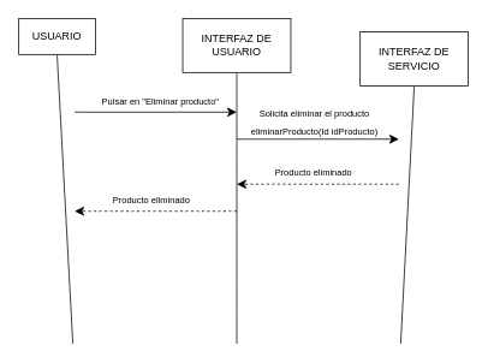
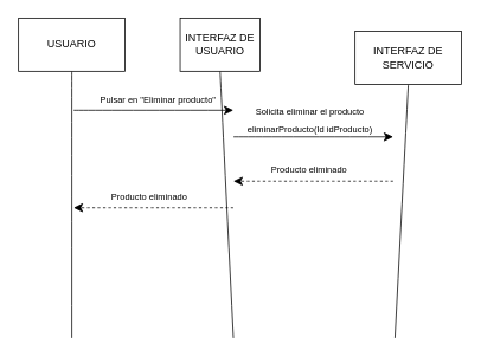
  <mxCell id="0" />
  <mxCell id="1" parent="0" />
  <mxCell id="2" style="edgeStyle=none;curved=1;rounded=0;orthogonalLoop=1;jettySize=auto;html=1;exitX=0.5;exitY=1;exitDx=0;exitDy=0;entryX=0.5;entryY=0;entryDx=0;entryDy=0;fontSize=12;startSize=8;endSize=8;endArrow=none;endFill=0;" parent="1" source="3" edge="1"><mxGeometry relative="1" as="geometry"><mxPoint x="80" y="381" as="targetPoint" /></mxGeometry></mxCell>
- <mxCell id="3" value="USUARIO" style="rounded=0;whiteSpace=wrap;html=1;" parent="1" vertex="1"><mxGeometry x="20" y="20" width="85" height="40" as="geometry" /></mxCell>
+ <mxCell id="3" value="USUARIO" style="rounded=0;whiteSpace=wrap;html=1;" parent="1" vertex="1"><mxGeometry x="20" y="20" width="120" height="60" as="geometry" /></mxCell>
  <mxCell id="4" style="edgeStyle=none;curved=1;rounded=0;orthogonalLoop=1;jettySize=auto;html=1;exitX=0.5;exitY=1;exitDx=0;exitDy=0;entryX=0.5;entryY=0;entryDx=0;entryDy=0;fontSize=12;startSize=8;endSize=8;endArrow=none;endFill=0;" parent="1" source="5" edge="1"><mxGeometry relative="1" as="geometry"><mxPoint x="262" y="381" as="targetPoint" /></mxGeometry></mxCell>
- <mxCell id="5" value="INTERFAZ DE USUARIO" style="rounded=0;whiteSpace=wrap;html=1;" parent="1" vertex="1"><mxGeometry x="202" y="20" width="120" height="60" as="geometry" /></mxCell>
+ <mxCell id="5" value="INTERFAZ DE USUARIO" style="rounded=0;whiteSpace=wrap;html=1;" parent="1" vertex="1"><mxGeometry x="202" y="20" width="90" height="60" as="geometry" /></mxCell>
  <mxCell id="6" style="edgeStyle=none;curved=1;rounded=0;orthogonalLoop=1;jettySize=auto;html=1;exitX=0.5;exitY=1;exitDx=0;exitDy=0;entryX=0.5;entryY=0;entryDx=0;entryDy=0;fontSize=12;startSize=8;endSize=8;endArrow=none;endFill=0;" parent="1" source="7" edge="1"><mxGeometry relative="1" as="geometry"><mxPoint x="444" y="381" as="targetPoint" /></mxGeometry></mxCell>
  <mxCell id="7" value="INTERFAZ DE SERVICIO" style="rounded=0;whiteSpace=wrap;html=1;" parent="1" vertex="1"><mxGeometry x="399" y="35" width="120" height="60" as="geometry" /></mxCell>
  <mxCell id="8" value="" style="endArrow=classic;html=1;rounded=0;fontSize=12;startSize=8;endSize=8;curved=1;" parent="1" edge="1"><mxGeometry width="50" height="50" relative="1" as="geometry"><mxPoint x="82" y="124" as="sourcePoint" /><mxPoint x="262" y="124" as="targetPoint" /></mxGeometry></mxCell>
  <mxCell id="9" value="" style="endArrow=classic;html=1;rounded=0;fontSize=12;startSize=8;endSize=8;curved=1;" parent="1" edge="1"><mxGeometry width="50" height="50" relative="1" as="geometry"><mxPoint x="262" y="154" as="sourcePoint" /><mxPoint x="442" y="154" as="targetPoint" /></mxGeometry></mxCell>
  <mxCell id="10" value="&lt;font style=&quot;font-size: 10px;&quot;&gt;Pulsar en &quot;Eliminar producto&quot;&lt;/font&gt;" style="text;html=1;align=center;verticalAlign=middle;resizable=0;points=[];autosize=1;strokeColor=none;fillColor=none;fontSize=16;" parent="1" vertex="1"><mxGeometry x="102" y="95" width="150" height="30" as="geometry" /></mxCell>
  <mxCell id="11" value="&lt;font style=&quot;font-size: 10px;&quot;&gt;Solicita eliminar el producto&lt;/font&gt;&lt;div&gt;&lt;font style=&quot;&quot;&gt;&lt;span style=&quot;font-size: 10px;&quot;&gt;eliminarProducto(Id idProducto)&lt;/span&gt;&lt;/font&gt;&lt;/div&gt;" style="text;html=1;align=center;verticalAlign=middle;resizable=0;points=[];autosize=1;strokeColor=none;fillColor=none;fontSize=16;" parent="1" vertex="1"><mxGeometry x="268" y="108" width="159" height="50" as="geometry" /></mxCell>
  <mxCell id="12" value="" style="endArrow=classic;html=1;rounded=0;fontSize=12;startSize=8;endSize=8;curved=1;dashed=1;" parent="1" edge="1"><mxGeometry width="50" height="50" relative="1" as="geometry"><mxPoint x="442" y="204" as="sourcePoint" /><mxPoint x="262" y="204" as="targetPoint" /></mxGeometry></mxCell>
  <mxCell id="13" value="&lt;font style=&quot;font-size: 10px;&quot;&gt;Producto eliminado&lt;/font&gt;" style="text;html=1;align=center;verticalAlign=middle;resizable=0;points=[];autosize=1;strokeColor=none;fillColor=none;fontSize=16;" parent="1" vertex="1"><mxGeometry x="292" y="174" width="110" height="30" as="geometry" /></mxCell>
  <mxCell id="14" value="" style="endArrow=classic;html=1;rounded=0;fontSize=12;startSize=8;endSize=8;curved=1;dashed=1;" parent="1" edge="1"><mxGeometry width="50" height="50" relative="1" as="geometry"><mxPoint x="262" y="234" as="sourcePoint" /><mxPoint x="82" y="234" as="targetPoint" /></mxGeometry></mxCell>
  <mxCell id="15" value="&lt;font style=&quot;font-size: 10px;&quot;&gt;Producto eliminado&lt;/font&gt;" style="text;html=1;align=center;verticalAlign=middle;resizable=0;points=[];autosize=1;strokeColor=none;fillColor=none;fontSize=16;" parent="1" vertex="1"><mxGeometry x="112" y="204" width="110" height="30" as="geometry" /></mxCell>
